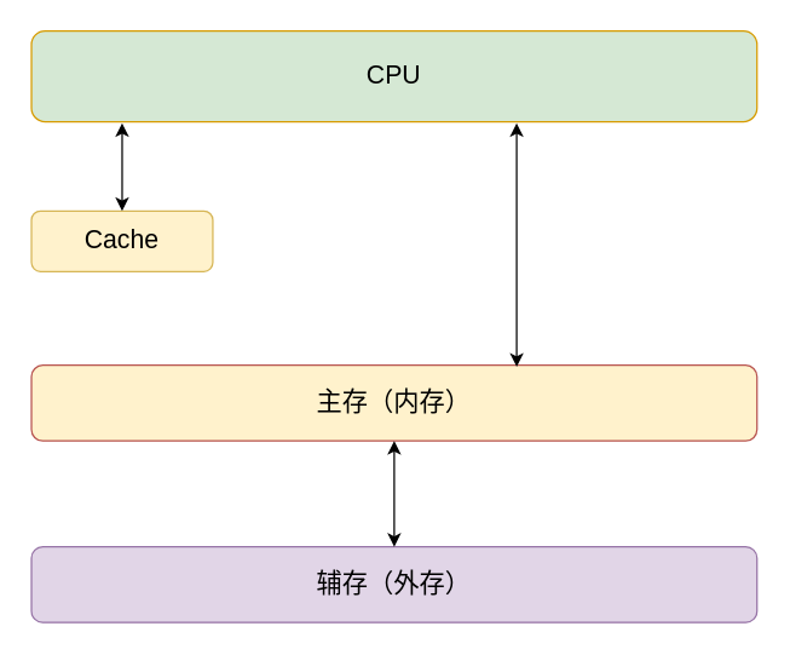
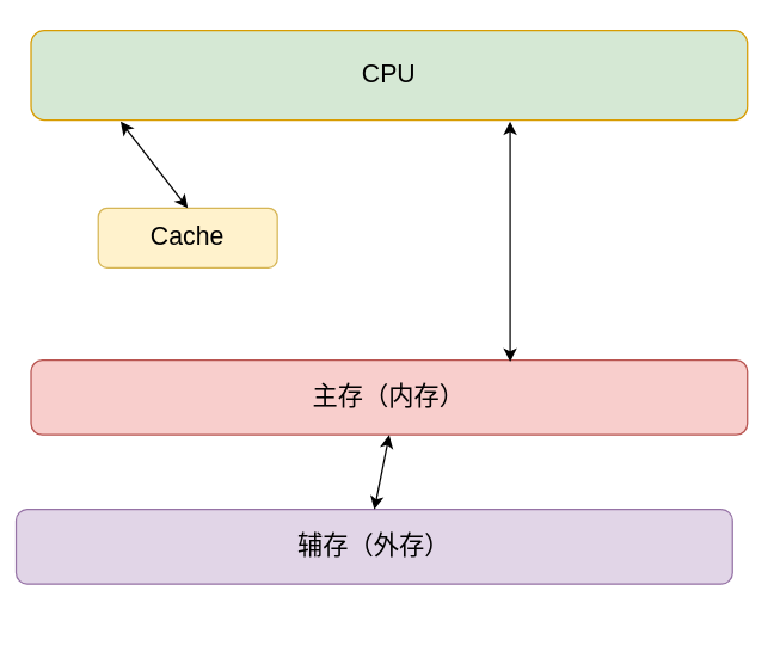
  <mxCell id="0" />
  <mxCell id="1" parent="0" />
  <mxCell id="2" value="CPU" style="rounded=1;whiteSpace=wrap;html=1;fillColor=#d5e8d4;strokeColor=#d79b00;fontSize=17;" vertex="1" parent="1"><mxGeometry x="20" y="20" width="480" height="60" as="geometry" /></mxCell>
- <mxCell id="3" value="Cache" style="rounded=1;whiteSpace=wrap;html=1;fillColor=#fff2cc;strokeColor=#d6b656;fontSize=17;" vertex="1" parent="1"><mxGeometry x="20" y="139" width="120" height="40" as="geometry" /></mxCell>
- <mxCell id="4" value="主存（内存）" style="rounded=1;whiteSpace=wrap;html=1;fillColor=#fff2cc;strokeColor=#b85450;fontSize=17;" vertex="1" parent="1"><mxGeometry x="20" y="241" width="480" height="50" as="geometry" /></mxCell>
- <mxCell id="5" value="辅存（外存）" style="rounded=1;whiteSpace=wrap;html=1;fillColor=#e1d5e7;strokeColor=#9673a6;fontSize=17;" vertex="1" parent="1"><mxGeometry x="20" y="361" width="480" height="50" as="geometry" /></mxCell>
+ <mxCell id="3" value="Cache" style="rounded=1;whiteSpace=wrap;html=1;fillColor=#fff2cc;strokeColor=#d6b656;fontSize=17;" vertex="1" parent="1"><mxGeometry x="65" y="139" width="120" height="40" as="geometry" /></mxCell>
+ <mxCell id="4" value="主存（内存）" style="rounded=1;whiteSpace=wrap;html=1;fillColor=#f8cecc;strokeColor=#b85450;fontSize=17;" vertex="1" parent="1"><mxGeometry x="20" y="241" width="480" height="50" as="geometry" /></mxCell>
+ <mxCell id="5" value="辅存（外存）" style="rounded=1;whiteSpace=wrap;html=1;fillColor=#e1d5e7;strokeColor=#9673a6;fontSize=17;" vertex="1" parent="1"><mxGeometry x="10" y="341" width="480" height="50" as="geometry" /></mxCell>
  <mxCell id="6" value="" style="endArrow=classic;startArrow=classic;html=1;rounded=0;exitX=0.5;exitY=0;exitDx=0;exitDy=0;fontSize=17;" edge="1" parent="1" source="3"><mxGeometry width="50" height="50" relative="1" as="geometry"><mxPoint x="30" y="121" as="sourcePoint" /><mxPoint x="80" y="81" as="targetPoint" /></mxGeometry></mxCell>
  <mxCell id="7" value="" style="endArrow=classic;startArrow=classic;html=1;rounded=0;fontSize=17;" edge="1" parent="1"><mxGeometry width="50" height="50" relative="1" as="geometry"><mxPoint x="341" y="242" as="sourcePoint" /><mxPoint x="341" y="81" as="targetPoint" /></mxGeometry></mxCell>
  <mxCell id="8" value="" style="endArrow=classic;startArrow=classic;html=1;rounded=0;exitX=0.5;exitY=0;exitDx=0;exitDy=0;fontSize=17;" edge="1" parent="1" source="5"><mxGeometry width="50" height="50" relative="1" as="geometry"><mxPoint x="210" y="341" as="sourcePoint" /><mxPoint x="260" y="291" as="targetPoint" /></mxGeometry></mxCell>
